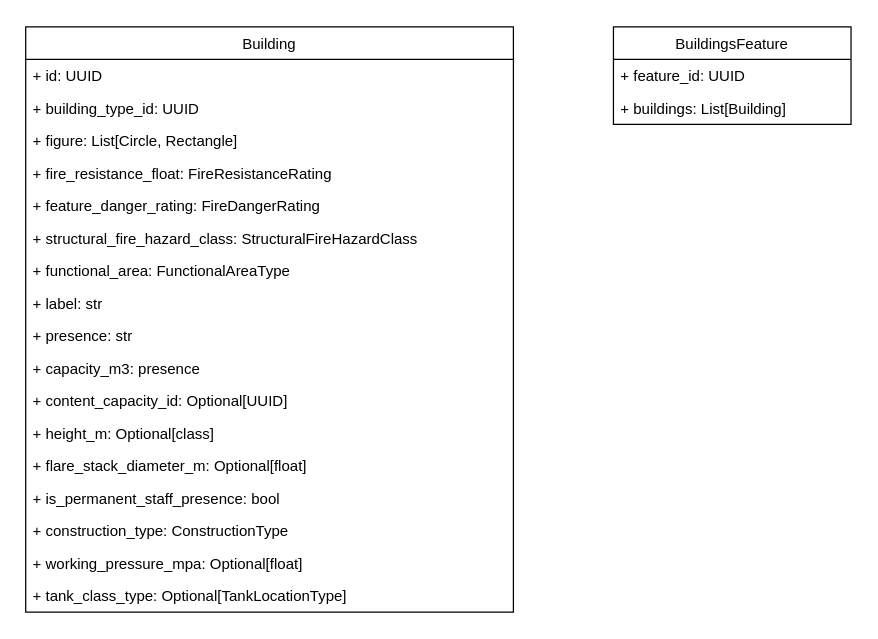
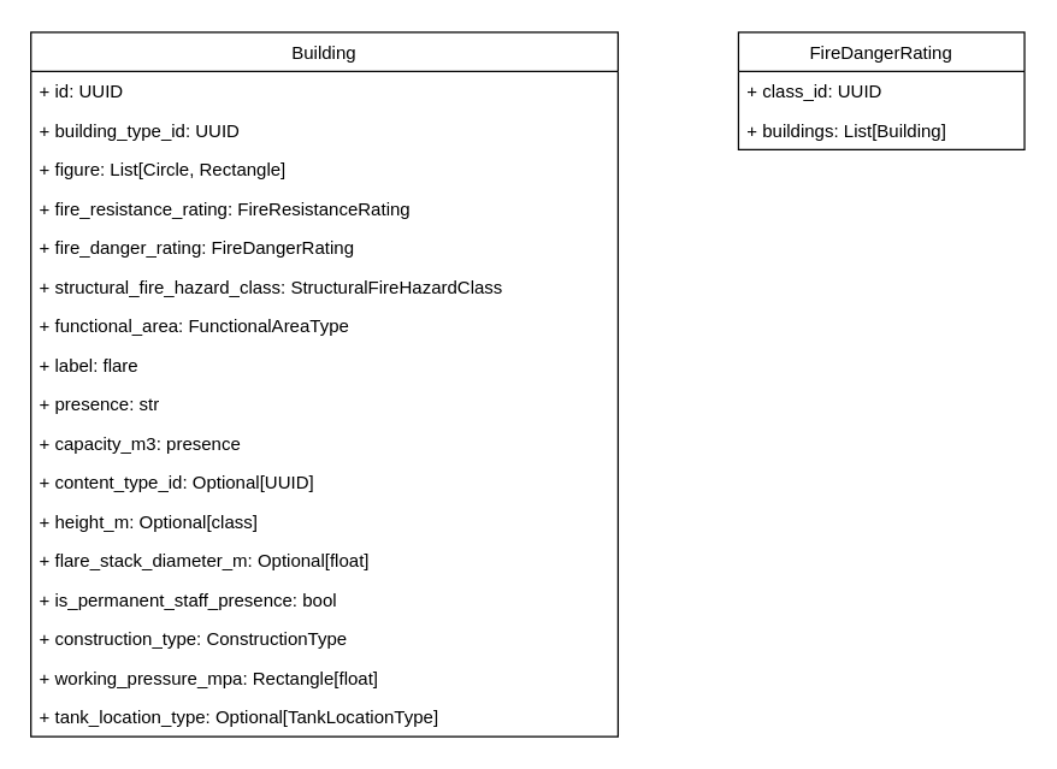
  <mxCell id="0" />
  <mxCell id="1" parent="0" />
- <mxCell id="2" value="BuildingsFeature" style="swimlane;fontStyle=0;childLayout=stackLayout;horizontal=1;startSize=26;fillColor=none;horizontalStack=0;resizeParent=1;resizeParentMax=0;resizeLast=0;collapsible=1;marginBottom=0;" vertex="1" parent="1"><mxGeometry x="490" y="20.99" width="190" height="78" as="geometry" /></mxCell>
- <mxCell id="3" value="+ feature_id: UUID" style="text;strokeColor=none;fillColor=none;align=left;verticalAlign=top;spacingLeft=4;spacingRight=4;overflow=hidden;rotatable=0;points=[[0,0.5],[1,0.5]];portConstraint=eastwest;" vertex="1" parent="2"><mxGeometry y="26" width="190" height="26" as="geometry" /></mxCell>
+ <mxCell id="2" value="FireDangerRating" style="swimlane;fontStyle=0;childLayout=stackLayout;horizontal=1;startSize=26;fillColor=none;horizontalStack=0;resizeParent=1;resizeParentMax=0;resizeLast=0;collapsible=1;marginBottom=0;" vertex="1" parent="1"><mxGeometry x="490" y="20.99" width="190" height="78" as="geometry" /></mxCell>
+ <mxCell id="3" value="+ class_id: UUID" style="text;strokeColor=none;fillColor=none;align=left;verticalAlign=top;spacingLeft=4;spacingRight=4;overflow=hidden;rotatable=0;points=[[0,0.5],[1,0.5]];portConstraint=eastwest;" vertex="1" parent="2"><mxGeometry y="26" width="190" height="26" as="geometry" /></mxCell>
  <mxCell id="4" value="+ buildings: List[Building]" style="text;strokeColor=none;fillColor=none;align=left;verticalAlign=top;spacingLeft=4;spacingRight=4;overflow=hidden;rotatable=0;points=[[0,0.5],[1,0.5]];portConstraint=eastwest;" vertex="1" parent="2"><mxGeometry y="52" width="190" height="26" as="geometry" /></mxCell>
  <mxCell id="5" value="Building" style="swimlane;fontStyle=0;childLayout=stackLayout;horizontal=1;startSize=26;fillColor=none;horizontalStack=0;resizeParent=1;resizeParentMax=0;resizeLast=0;collapsible=1;marginBottom=0;" vertex="1" parent="1"><mxGeometry x="20" y="20.99" width="390" height="468" as="geometry" /></mxCell>
  <mxCell id="6" value="+ id: UUID" style="text;strokeColor=none;fillColor=none;align=left;verticalAlign=top;spacingLeft=4;spacingRight=4;overflow=hidden;rotatable=0;points=[[0,0.5],[1,0.5]];portConstraint=eastwest;" vertex="1" parent="5"><mxGeometry y="26" width="390" height="26" as="geometry" /></mxCell>
  <mxCell id="7" value="+ building_type_id: UUID" style="text;strokeColor=none;fillColor=none;align=left;verticalAlign=top;spacingLeft=4;spacingRight=4;overflow=hidden;rotatable=0;points=[[0,0.5],[1,0.5]];portConstraint=eastwest;" vertex="1" parent="5"><mxGeometry y="52" width="390" height="26" as="geometry" /></mxCell>
  <mxCell id="8" value="+ figure: List[Circle, Rectangle]" style="text;strokeColor=none;fillColor=none;align=left;verticalAlign=top;spacingLeft=4;spacingRight=4;overflow=hidden;rotatable=0;points=[[0,0.5],[1,0.5]];portConstraint=eastwest;" vertex="1" parent="5"><mxGeometry y="78" width="390" height="26" as="geometry" /></mxCell>
- <mxCell id="9" value="+ fire_resistance_float: FireResistanceRating" style="text;strokeColor=none;fillColor=none;align=left;verticalAlign=top;spacingLeft=4;spacingRight=4;overflow=hidden;rotatable=0;points=[[0,0.5],[1,0.5]];portConstraint=eastwest;" vertex="1" parent="5"><mxGeometry y="104" width="390" height="26" as="geometry" /></mxCell>
- <mxCell id="10" value="+ feature_danger_rating: FireDangerRating" style="text;strokeColor=none;fillColor=none;align=left;verticalAlign=top;spacingLeft=4;spacingRight=4;overflow=hidden;rotatable=0;points=[[0,0.5],[1,0.5]];portConstraint=eastwest;" vertex="1" parent="5"><mxGeometry y="130" width="390" height="26" as="geometry" /></mxCell>
+ <mxCell id="9" value="+ fire_resistance_rating: FireResistanceRating" style="text;strokeColor=none;fillColor=none;align=left;verticalAlign=top;spacingLeft=4;spacingRight=4;overflow=hidden;rotatable=0;points=[[0,0.5],[1,0.5]];portConstraint=eastwest;" vertex="1" parent="5"><mxGeometry y="104" width="390" height="26" as="geometry" /></mxCell>
+ <mxCell id="10" value="+ fire_danger_rating: FireDangerRating" style="text;strokeColor=none;fillColor=none;align=left;verticalAlign=top;spacingLeft=4;spacingRight=4;overflow=hidden;rotatable=0;points=[[0,0.5],[1,0.5]];portConstraint=eastwest;" vertex="1" parent="5"><mxGeometry y="130" width="390" height="26" as="geometry" /></mxCell>
  <mxCell id="11" value="+ structural_fire_hazard_class: StructuralFireHazardClass" style="text;strokeColor=none;fillColor=none;align=left;verticalAlign=top;spacingLeft=4;spacingRight=4;overflow=hidden;rotatable=0;points=[[0,0.5],[1,0.5]];portConstraint=eastwest;" vertex="1" parent="5"><mxGeometry y="156" width="390" height="26" as="geometry" /></mxCell>
  <mxCell id="12" value="+ functional_area: FunctionalAreaType" style="text;strokeColor=none;fillColor=none;align=left;verticalAlign=top;spacingLeft=4;spacingRight=4;overflow=hidden;rotatable=0;points=[[0,0.5],[1,0.5]];portConstraint=eastwest;" vertex="1" parent="5"><mxGeometry y="182" width="390" height="26" as="geometry" /></mxCell>
- <mxCell id="13" value="+ label: str" style="text;strokeColor=none;fillColor=none;align=left;verticalAlign=top;spacingLeft=4;spacingRight=4;overflow=hidden;rotatable=0;points=[[0,0.5],[1,0.5]];portConstraint=eastwest;" vertex="1" parent="5"><mxGeometry y="208" width="390" height="26" as="geometry" /></mxCell>
+ <mxCell id="13" value="+ label: flare" style="text;strokeColor=none;fillColor=none;align=left;verticalAlign=top;spacingLeft=4;spacingRight=4;overflow=hidden;rotatable=0;points=[[0,0.5],[1,0.5]];portConstraint=eastwest;" vertex="1" parent="5"><mxGeometry y="208" width="390" height="26" as="geometry" /></mxCell>
  <mxCell id="14" value="+ presence: str" style="text;strokeColor=none;fillColor=none;align=left;verticalAlign=top;spacingLeft=4;spacingRight=4;overflow=hidden;rotatable=0;points=[[0,0.5],[1,0.5]];portConstraint=eastwest;" vertex="1" parent="5"><mxGeometry y="234" width="390" height="26" as="geometry" /></mxCell>
  <mxCell id="15" value="+ capacity_m3: presence" style="text;strokeColor=none;fillColor=none;align=left;verticalAlign=top;spacingLeft=4;spacingRight=4;overflow=hidden;rotatable=0;points=[[0,0.5],[1,0.5]];portConstraint=eastwest;" vertex="1" parent="5"><mxGeometry y="260" width="390" height="26" as="geometry" /></mxCell>
- <mxCell id="16" value="+ content_capacity_id: Optional[UUID]" style="text;strokeColor=none;fillColor=none;align=left;verticalAlign=top;spacingLeft=4;spacingRight=4;overflow=hidden;rotatable=0;points=[[0,0.5],[1,0.5]];portConstraint=eastwest;" vertex="1" parent="5"><mxGeometry y="286" width="390" height="26" as="geometry" /></mxCell>
+ <mxCell id="16" value="+ content_type_id: Optional[UUID]" style="text;strokeColor=none;fillColor=none;align=left;verticalAlign=top;spacingLeft=4;spacingRight=4;overflow=hidden;rotatable=0;points=[[0,0.5],[1,0.5]];portConstraint=eastwest;" vertex="1" parent="5"><mxGeometry y="286" width="390" height="26" as="geometry" /></mxCell>
  <mxCell id="17" value="+ height_m: Optional[class]" style="text;strokeColor=none;fillColor=none;align=left;verticalAlign=top;spacingLeft=4;spacingRight=4;overflow=hidden;rotatable=0;points=[[0,0.5],[1,0.5]];portConstraint=eastwest;" vertex="1" parent="5"><mxGeometry y="312" width="390" height="26" as="geometry" /></mxCell>
  <mxCell id="18" value="+ flare_stack_diameter_m: Optional[float]" style="text;strokeColor=none;fillColor=none;align=left;verticalAlign=top;spacingLeft=4;spacingRight=4;overflow=hidden;rotatable=0;points=[[0,0.5],[1,0.5]];portConstraint=eastwest;" vertex="1" parent="5"><mxGeometry y="338" width="390" height="26" as="geometry" /></mxCell>
  <mxCell id="19" value="+ is_permanent_staff_presence: bool" style="text;strokeColor=none;fillColor=none;align=left;verticalAlign=top;spacingLeft=4;spacingRight=4;overflow=hidden;rotatable=0;points=[[0,0.5],[1,0.5]];portConstraint=eastwest;" vertex="1" parent="5"><mxGeometry y="364" width="390" height="26" as="geometry" /></mxCell>
  <mxCell id="20" value="+ construction_type: ConstructionType" style="text;strokeColor=none;fillColor=none;align=left;verticalAlign=top;spacingLeft=4;spacingRight=4;overflow=hidden;rotatable=0;points=[[0,0.5],[1,0.5]];portConstraint=eastwest;" vertex="1" parent="5"><mxGeometry y="390" width="390" height="26" as="geometry" /></mxCell>
- <mxCell id="21" value="+ working_pressure_mpa: Optional[float]" style="text;strokeColor=none;fillColor=none;align=left;verticalAlign=top;spacingLeft=4;spacingRight=4;overflow=hidden;rotatable=0;points=[[0,0.5],[1,0.5]];portConstraint=eastwest;" vertex="1" parent="5"><mxGeometry y="416" width="390" height="26" as="geometry" /></mxCell>
- <mxCell id="22" value="+ tank_class_type: Optional[TankLocationType]" style="text;strokeColor=none;fillColor=none;align=left;verticalAlign=top;spacingLeft=4;spacingRight=4;overflow=hidden;rotatable=0;points=[[0,0.5],[1,0.5]];portConstraint=eastwest;" vertex="1" parent="5"><mxGeometry y="442" width="390" height="26" as="geometry" /></mxCell>
+ <mxCell id="21" value="+ working_pressure_mpa: Rectangle[float]" style="text;strokeColor=none;fillColor=none;align=left;verticalAlign=top;spacingLeft=4;spacingRight=4;overflow=hidden;rotatable=0;points=[[0,0.5],[1,0.5]];portConstraint=eastwest;" vertex="1" parent="5"><mxGeometry y="416" width="390" height="26" as="geometry" /></mxCell>
+ <mxCell id="22" value="+ tank_location_type: Optional[TankLocationType]" style="text;strokeColor=none;fillColor=none;align=left;verticalAlign=top;spacingLeft=4;spacingRight=4;overflow=hidden;rotatable=0;points=[[0,0.5],[1,0.5]];portConstraint=eastwest;" vertex="1" parent="5"><mxGeometry y="442" width="390" height="26" as="geometry" /></mxCell>
